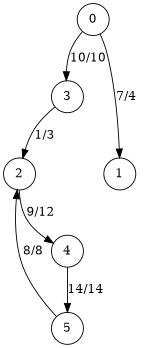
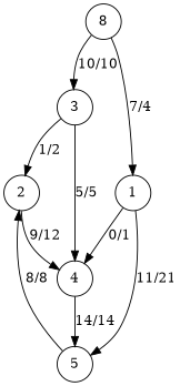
  digraph {
    node [shape=circle]
-   0
+   0 [label=8]
    3
    1
    2
    4
    5
    0 -> 3 [label="10/10"]
    0 -> 1 [label="7/4"]
-   3 -> 2 [label="1/3"]
+   3 -> 2 [label="1/2"]
+   3 -> 4 [label="5/5"]
+   1 -> 4 [label="0/1"]
+   1 -> 5 [label="11/21"]
    2 -> 4 [label="9/12"]
    4 -> 5 [label="14/14"]
    5 -> 2 [label="8/8"]
  }
